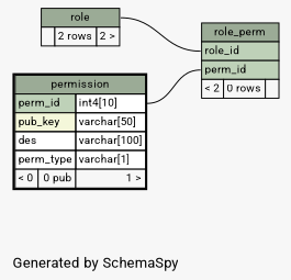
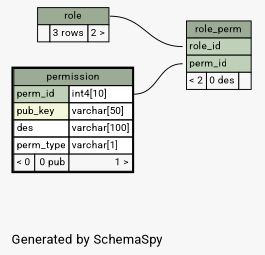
  digraph {
    bgcolor="#f7f7f7"
    fontname=Roboto
    label="\nGenerated by SchemaSpy"
    labeljust=l
    rankdir=RL
    node [fontname=Roboto fontsize=11 shape=plaintext]
    edge [arrowhead=none arrowsize=0.8 arrowtail=crowtee fontname=Roboto]
-   n1 [label=<     <TABLE BORDER="0" CELLBORDER="1" CELLSPACING="0" BGCOLOR="#ffffff">       <TR><TD PORT="role_perm.heading" COLSPAN="3" BGCOLOR="#9bab96" ALIGN="CENTER">role_perm</TD></TR>       <TR><TD PORT="role_id" COLSPAN="3" BGCOLOR="#bed1b8" ALIGN="LEFT">role_id</TD></TR>       <TR><TD PORT="perm_id" COLSPAN="3" BGCOLOR="#bed1b8" ALIGN="LEFT">perm_id</TD></TR>       <TR><TD ALIGN="LEFT" BGCOLOR="#f7f7f7">&lt; 2</TD><TD ALIGN="RIGHT" BGCOLOR="#f7f7f7">0 rows</TD><TD ALIGN="RIGHT" BGCOLOR="#f7f7f7">  </TD></TR>     </TABLE>>]
+   n1 [label=<     <TABLE BORDER="0" CELLBORDER="1" CELLSPACING="0" BGCOLOR="#ffffff">       <TR><TD PORT="role_perm.heading" COLSPAN="3" BGCOLOR="#9bab96" ALIGN="CENTER">role_perm</TD></TR>       <TR><TD PORT="role_id" COLSPAN="3" BGCOLOR="#bed1b8" ALIGN="LEFT">role_id</TD></TR>       <TR><TD PORT="perm_id" COLSPAN="3" BGCOLOR="#bed1b8" ALIGN="LEFT">perm_id</TD></TR>       <TR><TD ALIGN="LEFT" BGCOLOR="#f7f7f7">&lt; 2</TD><TD ALIGN="RIGHT" BGCOLOR="#f7f7f7">0 des</TD><TD ALIGN="RIGHT" BGCOLOR="#f7f7f7">  </TD></TR>     </TABLE>>]
    n2 [label=<     <TABLE BORDER="2" CELLBORDER="1" CELLSPACING="0" BGCOLOR="#ffffff">       <TR><TD PORT="permission.heading" COLSPAN="3" BGCOLOR="#9bab96" ALIGN="CENTER">permission</TD></TR>       <TR><TD PORT="perm_id" COLSPAN="2" BGCOLOR="#bed1b8" ALIGN="LEFT">perm_id</TD><TD PORT="perm_id.type" ALIGN="LEFT">int4[10]</TD></TR>       <TR><TD PORT="pub_key" COLSPAN="2" BGCOLOR="#f4f7da" ALIGN="LEFT">pub_key</TD><TD PORT="pub_key.type" ALIGN="LEFT">varchar[50]</TD></TR>       <TR><TD PORT="des" COLSPAN="2" ALIGN="LEFT">des</TD><TD PORT="des.type" ALIGN="LEFT">varchar[100]</TD></TR>       <TR><TD PORT="perm_type" COLSPAN="2" ALIGN="LEFT">perm_type</TD><TD PORT="perm_type.type" ALIGN="LEFT">varchar[1]</TD></TR>       <TR><TD ALIGN="LEFT" BGCOLOR="#f7f7f7">&lt; 0</TD><TD ALIGN="RIGHT" BGCOLOR="#f7f7f7">0 pub</TD><TD ALIGN="RIGHT" BGCOLOR="#f7f7f7">1 &gt;</TD></TR>     </TABLE>>]
-   n3 [label=<     <TABLE BORDER="0" CELLBORDER="1" CELLSPACING="0" BGCOLOR="#ffffff">       <TR><TD PORT="role.heading" COLSPAN="3" BGCOLOR="#9bab96" ALIGN="CENTER">role</TD></TR>       <TR><TD ALIGN="LEFT" BGCOLOR="#f7f7f7">  </TD><TD ALIGN="RIGHT" BGCOLOR="#f7f7f7">2 rows</TD><TD ALIGN="RIGHT" BGCOLOR="#f7f7f7">2 &gt;</TD></TR>     </TABLE>>]
+   n3 [label=<     <TABLE BORDER="0" CELLBORDER="1" CELLSPACING="0" BGCOLOR="#ffffff">       <TR><TD PORT="role.heading" COLSPAN="3" BGCOLOR="#9bab96" ALIGN="CENTER">role</TD></TR>       <TR><TD ALIGN="LEFT" BGCOLOR="#f7f7f7">  </TD><TD ALIGN="RIGHT" BGCOLOR="#f7f7f7">3 rows</TD><TD ALIGN="RIGHT" BGCOLOR="#f7f7f7">2 &gt;</TD></TR>     </TABLE>>]
    n1 -> n2 [headport="perm_id.type:e" tailport="perm_id:w"]
    n1 -> n3 [headport="role.heading:e" tailport="role_id:w"]
  }
